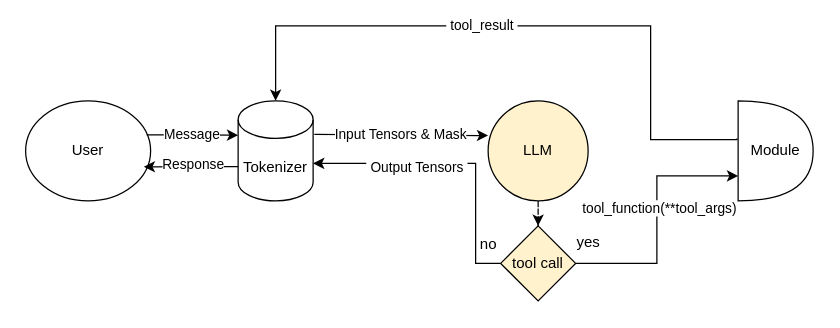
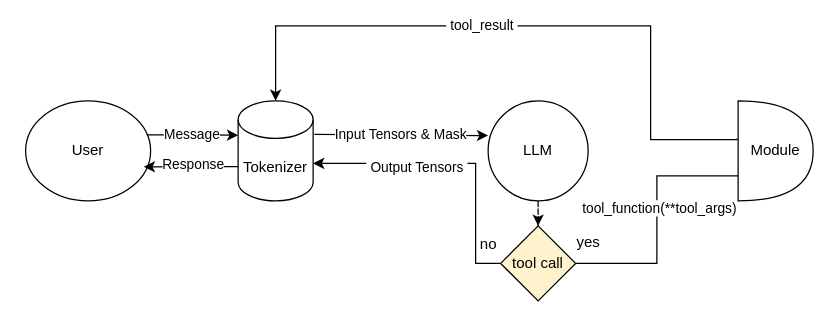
  <mxCell id="0" />
  <mxCell id="1" parent="0" />
  <mxCell id="2" value="User" style="ellipse;whiteSpace=wrap;html=1;aspect=fixed;" vertex="1" parent="1"><mxGeometry x="20" y="80" width="100" height="80" as="geometry" /></mxCell>
  <mxCell id="3" style="edgeStyle=orthogonalEdgeStyle;rounded=0;orthogonalLoop=1;jettySize=auto;html=1;entryX=0.5;entryY=0;entryDx=0;entryDy=0;dashed=1;" edge="1" parent="1" source="4" target="15"><mxGeometry relative="1" as="geometry" /></mxCell>
- <mxCell id="4" value="LLM" style="ellipse;whiteSpace=wrap;html=1;aspect=fixed;fillColor=#fff2cc;" vertex="1" parent="1"><mxGeometry x="390" y="80" width="80" height="80" as="geometry" /></mxCell>
+ <mxCell id="4" value="LLM" style="ellipse;whiteSpace=wrap;html=1;aspect=fixed;" vertex="1" parent="1"><mxGeometry x="390" y="80" width="80" height="80" as="geometry" /></mxCell>
  <mxCell id="5" value="Tokenizer" style="shape=cylinder3;whiteSpace=wrap;html=1;boundedLbl=1;backgroundOutline=1;size=15;" vertex="1" parent="1"><mxGeometry x="190" y="80" width="60" height="80" as="geometry" /></mxCell>
  <mxCell id="6" style="edgeStyle=orthogonalEdgeStyle;rounded=0;orthogonalLoop=1;jettySize=auto;html=1;entryX=0;entryY=0;entryDx=0;entryDy=27.5;entryPerimeter=0;exitX=0.968;exitY=0.339;exitDx=0;exitDy=0;exitPerimeter=0;" edge="1" parent="1" source="2" target="5"><mxGeometry relative="1" as="geometry" /></mxCell>
  <mxCell id="7" value="Message" style="edgeLabel;html=1;align=center;verticalAlign=middle;resizable=0;points=[];" vertex="1" connectable="0" parent="6"><mxGeometry x="-0.026" y="1" relative="1" as="geometry"><mxPoint as="offset" /></mxGeometry></mxCell>
  <mxCell id="8" style="edgeStyle=orthogonalEdgeStyle;rounded=0;orthogonalLoop=1;jettySize=auto;html=1;exitX=0;exitY=0;exitDx=0;exitDy=52.5;exitPerimeter=0;entryX=0.945;entryY=0.66;entryDx=0;entryDy=0;entryPerimeter=0;" edge="1" parent="1" source="5" target="2"><mxGeometry relative="1" as="geometry" /></mxCell>
  <mxCell id="9" value="Response" style="edgeLabel;html=1;align=center;verticalAlign=middle;resizable=0;points=[];" vertex="1" connectable="0" parent="8"><mxGeometry x="0.105" y="-2" relative="1" as="geometry"><mxPoint x="5" as="offset" /></mxGeometry></mxCell>
  <mxCell id="10" style="edgeStyle=orthogonalEdgeStyle;rounded=0;orthogonalLoop=1;jettySize=auto;html=1;entryX=0;entryY=0.347;entryDx=0;entryDy=0;entryPerimeter=0;exitX=0.968;exitY=0.339;exitDx=0;exitDy=0;exitPerimeter=0;" edge="1" parent="1" target="4"><mxGeometry relative="1" as="geometry"><mxPoint x="251" y="106.76" as="sourcePoint" /><mxPoint x="344" y="107.76" as="targetPoint" /></mxGeometry></mxCell>
  <mxCell id="11" value="Input Tensors &amp;amp; Mask" style="edgeLabel;html=1;align=center;verticalAlign=middle;resizable=0;points=[];" vertex="1" connectable="0" parent="10"><mxGeometry x="-0.026" y="1" relative="1" as="geometry"><mxPoint as="offset" /></mxGeometry></mxCell>
  <mxCell id="12" value="Module" style="shape=or;whiteSpace=wrap;html=1;" vertex="1" parent="1"><mxGeometry x="590" y="80" width="60" height="80" as="geometry" /></mxCell>
  <mxCell id="13" style="edgeStyle=orthogonalEdgeStyle;rounded=0;orthogonalLoop=1;jettySize=auto;html=1;exitX=0;exitY=0.5;exitDx=0;exitDy=0;" edge="1" parent="1" source="15"><mxGeometry relative="1" as="geometry"><mxPoint x="250" y="130" as="targetPoint" /><Array as="points"><mxPoint x="380" y="210" /><mxPoint x="380" y="130" /></Array></mxGeometry></mxCell>
  <mxCell id="14" value="&amp;nbsp;Output Tensors&amp;nbsp;" style="edgeLabel;html=1;align=center;verticalAlign=middle;resizable=0;points=[];" vertex="1" connectable="0" parent="13"><mxGeometry x="0.283" y="2" relative="1" as="geometry"><mxPoint as="offset" /></mxGeometry></mxCell>
  <mxCell id="15" value="tool call" style="rhombus;whiteSpace=wrap;html=1;fillColor=#fff2cc;" vertex="1" parent="1"><mxGeometry x="400" y="180" width="60" height="60" as="geometry" /></mxCell>
  <mxCell id="16" value="no" style="text;html=1;align=center;verticalAlign=middle;resizable=0;points=[];autosize=1;strokeColor=none;fillColor=none;" vertex="1" parent="1"><mxGeometry x="370" y="180" width="40" height="30" as="geometry" /></mxCell>
- <mxCell id="17" style="edgeStyle=orthogonalEdgeStyle;rounded=0;orthogonalLoop=1;jettySize=auto;html=1;entryX=0;entryY=0.75;entryDx=0;entryDy=0;entryPerimeter=0;" edge="1" parent="1" source="15" target="12"><mxGeometry relative="1" as="geometry" /></mxCell>
+ <mxCell id="17" style="edgeStyle=orthogonalEdgeStyle;rounded=0;orthogonalLoop=1;jettySize=auto;html=1;entryX=0;entryY=0.75;entryDx=0;entryDy=0;entryPerimeter=0;endArrow=none;" edge="1" parent="1" source="15" target="12"><mxGeometry relative="1" as="geometry" /></mxCell>
  <mxCell id="18" value="tool_function(**tool_args)" style="edgeLabel;html=1;align=center;verticalAlign=middle;resizable=0;points=[];" vertex="1" connectable="0" parent="17"><mxGeometry x="0.098" y="-1" relative="1" as="geometry"><mxPoint as="offset" /></mxGeometry></mxCell>
  <mxCell id="19" value="yes" style="text;html=1;align=center;verticalAlign=middle;resizable=0;points=[];autosize=1;strokeColor=none;fillColor=none;" vertex="1" parent="1"><mxGeometry x="450" y="178" width="40" height="30" as="geometry" /></mxCell>
  <mxCell id="20" style="edgeStyle=orthogonalEdgeStyle;rounded=0;orthogonalLoop=1;jettySize=auto;html=1;entryX=0.5;entryY=0;entryDx=0;entryDy=0;entryPerimeter=0;" edge="1" parent="1" target="5"><mxGeometry relative="1" as="geometry"><mxPoint x="589" y="110" as="sourcePoint" /><Array as="points"><mxPoint x="589" y="111" /><mxPoint x="520" y="111" /><mxPoint x="520" y="20" /><mxPoint x="220" y="20" /></Array></mxGeometry></mxCell>
  <mxCell id="21" value="&amp;nbsp;tool_result&amp;nbsp;" style="edgeLabel;html=1;align=center;verticalAlign=middle;resizable=0;points=[];" vertex="1" connectable="0" parent="20"><mxGeometry x="0.142" y="-1" relative="1" as="geometry"><mxPoint as="offset" /></mxGeometry></mxCell>
